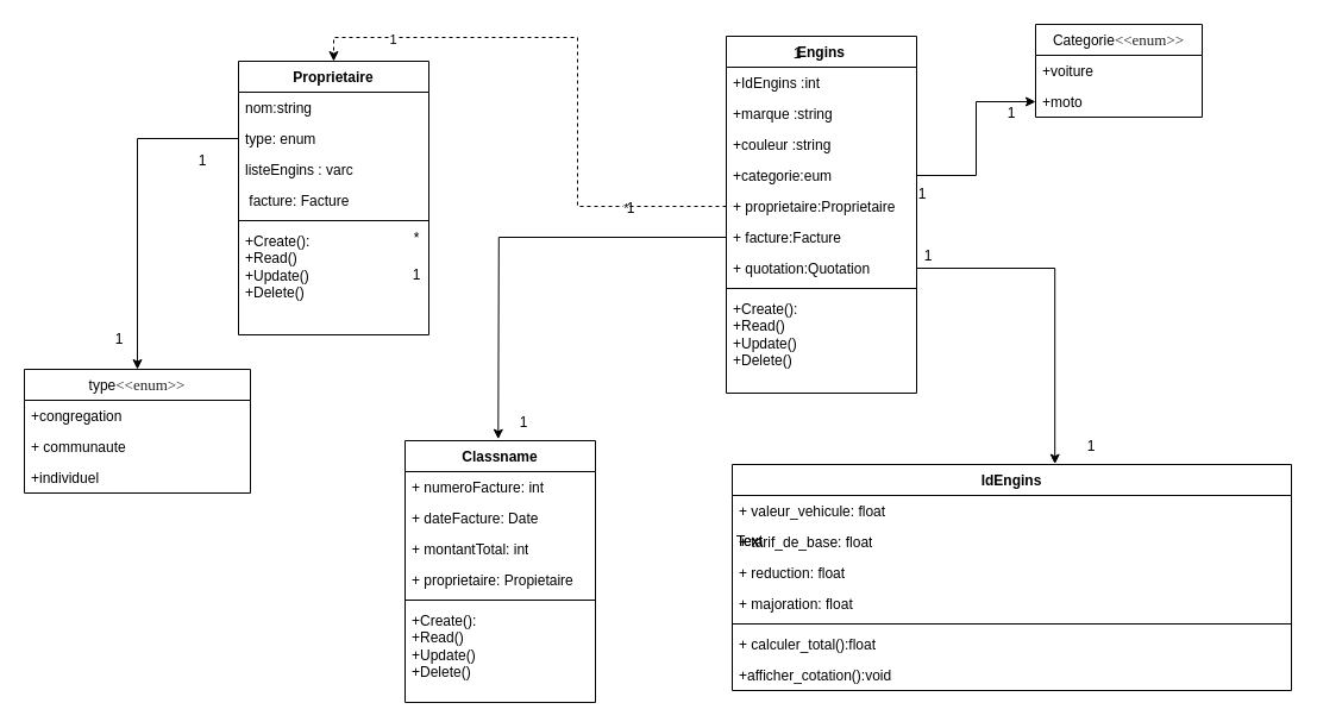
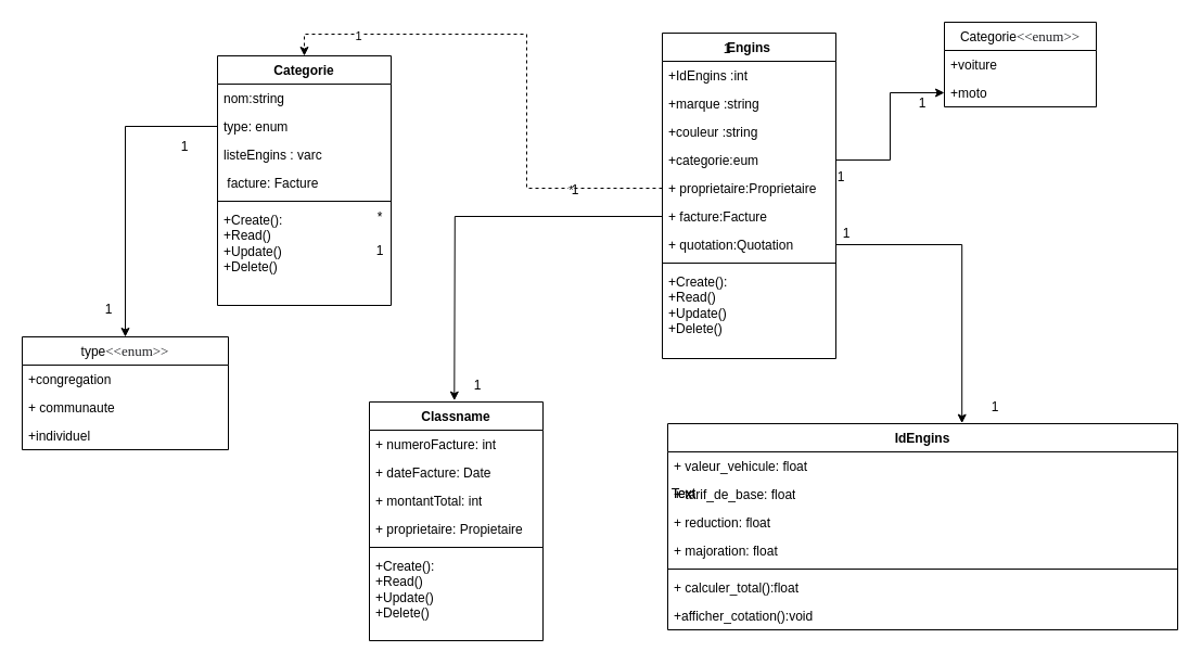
  <mxCell id="0" />
  <mxCell id="1" parent="0" />
  <mxCell id="2" value="Engins" style="swimlane;fontStyle=1;align=center;verticalAlign=top;childLayout=stackLayout;horizontal=1;startSize=26;horizontalStack=0;resizeParent=1;resizeParentMax=0;resizeLast=0;collapsible=1;marginBottom=0;whiteSpace=wrap;html=1;" parent="1" vertex="1"><mxGeometry x="610" y="30" width="160" height="300" as="geometry" /></mxCell>
  <mxCell id="3" value="+IdEngins&amp;nbsp;:int" style="text;strokeColor=none;fillColor=none;align=left;verticalAlign=top;spacingLeft=4;spacingRight=4;overflow=hidden;rotatable=0;points=[[0,0.5],[1,0.5]];portConstraint=eastwest;whiteSpace=wrap;html=1;" parent="2" vertex="1"><mxGeometry y="26" width="160" height="26" as="geometry" /></mxCell>
  <mxCell id="4" value="+marque :string" style="text;strokeColor=none;fillColor=none;align=left;verticalAlign=top;spacingLeft=4;spacingRight=4;overflow=hidden;rotatable=0;points=[[0,0.5],[1,0.5]];portConstraint=eastwest;whiteSpace=wrap;html=1;" parent="2" vertex="1"><mxGeometry y="52" width="160" height="26" as="geometry" /></mxCell>
  <mxCell id="5" value="+couleur :string" style="text;strokeColor=none;fillColor=none;align=left;verticalAlign=top;spacingLeft=4;spacingRight=4;overflow=hidden;rotatable=0;points=[[0,0.5],[1,0.5]];portConstraint=eastwest;whiteSpace=wrap;html=1;" parent="2" vertex="1"><mxGeometry y="78" width="160" height="26" as="geometry" /></mxCell>
  <mxCell id="6" value="+categorie:eum" style="text;strokeColor=none;fillColor=none;align=left;verticalAlign=top;spacingLeft=4;spacingRight=4;overflow=hidden;rotatable=0;points=[[0,0.5],[1,0.5]];portConstraint=eastwest;whiteSpace=wrap;html=1;" parent="2" vertex="1"><mxGeometry y="104" width="160" height="26" as="geometry" /></mxCell>
  <mxCell id="7" value="+ proprietaire:Proprietaire" style="text;strokeColor=none;fillColor=none;align=left;verticalAlign=top;spacingLeft=4;spacingRight=4;overflow=hidden;rotatable=0;points=[[0,0.5],[1,0.5]];portConstraint=eastwest;whiteSpace=wrap;html=1;" parent="2" vertex="1"><mxGeometry y="130" width="160" height="26" as="geometry" /></mxCell>
  <mxCell id="8" value="+ facture:Facture" style="text;strokeColor=none;fillColor=none;align=left;verticalAlign=top;spacingLeft=4;spacingRight=4;overflow=hidden;rotatable=0;points=[[0,0.5],[1,0.5]];portConstraint=eastwest;whiteSpace=wrap;html=1;" parent="2" vertex="1"><mxGeometry y="156" width="160" height="26" as="geometry" /></mxCell>
  <mxCell id="9" value="+ quotation:Quotation" style="text;strokeColor=none;fillColor=none;align=left;verticalAlign=top;spacingLeft=4;spacingRight=4;overflow=hidden;rotatable=0;points=[[0,0.5],[1,0.5]];portConstraint=eastwest;whiteSpace=wrap;html=1;" parent="2" vertex="1"><mxGeometry y="182" width="160" height="26" as="geometry" /></mxCell>
  <mxCell id="10" value="" style="line;strokeWidth=1;fillColor=none;align=left;verticalAlign=middle;spacingTop=-1;spacingLeft=3;spacingRight=3;rotatable=0;labelPosition=right;points=[];portConstraint=eastwest;strokeColor=inherit;" parent="2" vertex="1"><mxGeometry y="208" width="160" height="8" as="geometry" /></mxCell>
  <mxCell id="11" value="+Create():&lt;div&gt;+Read()&lt;/div&gt;&lt;div&gt;+Update()&lt;/div&gt;&lt;div&gt;+Delete()&lt;/div&gt;" style="text;strokeColor=none;fillColor=none;align=left;verticalAlign=top;spacingLeft=4;spacingRight=4;overflow=hidden;rotatable=0;points=[[0,0.5],[1,0.5]];portConstraint=eastwest;whiteSpace=wrap;html=1;" parent="2" vertex="1"><mxGeometry y="216" width="160" height="84" as="geometry" /></mxCell>
  <mxCell id="12" value="Categorie&lt;span style=&quot;color: rgb(32, 33, 36); font-family: &amp;quot;Google Sans&amp;quot;; font-size: 13px; text-align: left; white-space-collapse: preserve; background-color: rgb(255, 255, 255);&quot;&gt;&amp;lt;&amp;lt;enum&amp;gt;&amp;gt;&lt;/span&gt;" style="swimlane;fontStyle=0;childLayout=stackLayout;horizontal=1;startSize=26;fillColor=none;horizontalStack=0;resizeParent=1;resizeParentMax=0;resizeLast=0;collapsible=1;marginBottom=0;whiteSpace=wrap;html=1;" parent="1" vertex="1"><mxGeometry x="870" y="20" width="140" height="78" as="geometry" /></mxCell>
  <mxCell id="13" value="+voiture" style="text;strokeColor=none;fillColor=none;align=left;verticalAlign=top;spacingLeft=4;spacingRight=4;overflow=hidden;rotatable=0;points=[[0,0.5],[1,0.5]];portConstraint=eastwest;whiteSpace=wrap;html=1;" parent="12" vertex="1"><mxGeometry y="26" width="140" height="26" as="geometry" /></mxCell>
  <mxCell id="14" value="+moto&amp;nbsp;" style="text;strokeColor=none;fillColor=none;align=left;verticalAlign=top;spacingLeft=4;spacingRight=4;overflow=hidden;rotatable=0;points=[[0,0.5],[1,0.5]];portConstraint=eastwest;whiteSpace=wrap;html=1;" parent="12" vertex="1"><mxGeometry y="52" width="140" height="26" as="geometry" /></mxCell>
- <mxCell id="15" value="Proprietaire" style="swimlane;fontStyle=1;align=center;verticalAlign=top;childLayout=stackLayout;horizontal=1;startSize=26;horizontalStack=0;resizeParent=1;resizeParentMax=0;resizeLast=0;collapsible=1;marginBottom=0;whiteSpace=wrap;html=1;" parent="1" vertex="1"><mxGeometry x="200" y="51" width="160" height="230" as="geometry" /></mxCell>
+ <mxCell id="15" value="Categorie" style="swimlane;fontStyle=1;align=center;verticalAlign=top;childLayout=stackLayout;horizontal=1;startSize=26;horizontalStack=0;resizeParent=1;resizeParentMax=0;resizeLast=0;collapsible=1;marginBottom=0;whiteSpace=wrap;html=1;" parent="1" vertex="1"><mxGeometry x="200" y="51" width="160" height="230" as="geometry" /></mxCell>
  <mxCell id="16" value="nom:string" style="text;strokeColor=none;fillColor=none;align=left;verticalAlign=top;spacingLeft=4;spacingRight=4;overflow=hidden;rotatable=0;points=[[0,0.5],[1,0.5]];portConstraint=eastwest;whiteSpace=wrap;html=1;" parent="15" vertex="1"><mxGeometry y="26" width="160" height="26" as="geometry" /></mxCell>
  <mxCell id="17" value="type: enum" style="text;strokeColor=none;fillColor=none;align=left;verticalAlign=top;spacingLeft=4;spacingRight=4;overflow=hidden;rotatable=0;points=[[0,0.5],[1,0.5]];portConstraint=eastwest;whiteSpace=wrap;html=1;" parent="15" vertex="1"><mxGeometry y="52" width="160" height="26" as="geometry" /></mxCell>
  <mxCell id="18" value="listeEngins : varc" style="text;strokeColor=none;fillColor=none;align=left;verticalAlign=top;spacingLeft=4;spacingRight=4;overflow=hidden;rotatable=0;points=[[0,0.5],[1,0.5]];portConstraint=eastwest;whiteSpace=wrap;html=1;" parent="15" vertex="1"><mxGeometry y="78" width="160" height="26" as="geometry" /></mxCell>
  <mxCell id="19" value="&amp;nbsp;facture: Facture" style="text;strokeColor=none;fillColor=none;align=left;verticalAlign=top;spacingLeft=4;spacingRight=4;overflow=hidden;rotatable=0;points=[[0,0.5],[1,0.5]];portConstraint=eastwest;whiteSpace=wrap;html=1;" parent="15" vertex="1"><mxGeometry y="104" width="160" height="26" as="geometry" /></mxCell>
  <mxCell id="20" value="" style="line;strokeWidth=1;fillColor=none;align=left;verticalAlign=middle;spacingTop=-1;spacingLeft=3;spacingRight=3;rotatable=0;labelPosition=right;points=[];portConstraint=eastwest;strokeColor=inherit;" parent="15" vertex="1"><mxGeometry y="130" width="160" height="8" as="geometry" /></mxCell>
  <mxCell id="21" value="+Create():&lt;div&gt;+Read()&lt;/div&gt;&lt;div&gt;+Update()&lt;/div&gt;&lt;div&gt;+Delete()&lt;/div&gt;" style="text;strokeColor=none;fillColor=none;align=left;verticalAlign=top;spacingLeft=4;spacingRight=4;overflow=hidden;rotatable=0;points=[[0,0.5],[1,0.5]];portConstraint=eastwest;whiteSpace=wrap;html=1;" parent="15" vertex="1"><mxGeometry y="138" width="160" height="92" as="geometry" /></mxCell>
  <mxCell id="22" value="type&lt;span style=&quot;color: rgb(32, 33, 36); font-family: &amp;quot;Google Sans&amp;quot;; font-size: 13px; text-align: left; white-space-collapse: preserve; background-color: rgb(255, 255, 255);&quot;&gt;&amp;lt;&amp;lt;enum&amp;gt;&amp;gt;&lt;/span&gt;" style="swimlane;fontStyle=0;childLayout=stackLayout;horizontal=1;startSize=26;fillColor=none;horizontalStack=0;resizeParent=1;resizeParentMax=0;resizeLast=0;collapsible=1;marginBottom=0;whiteSpace=wrap;html=1;" parent="1" vertex="1"><mxGeometry x="20" y="310" width="190" height="104" as="geometry" /></mxCell>
  <mxCell id="23" value="+congregation" style="text;strokeColor=none;fillColor=none;align=left;verticalAlign=top;spacingLeft=4;spacingRight=4;overflow=hidden;rotatable=0;points=[[0,0.5],[1,0.5]];portConstraint=eastwest;whiteSpace=wrap;html=1;" parent="22" vertex="1"><mxGeometry y="26" width="190" height="26" as="geometry" /></mxCell>
  <mxCell id="24" value="+ communaute" style="text;strokeColor=none;fillColor=none;align=left;verticalAlign=top;spacingLeft=4;spacingRight=4;overflow=hidden;rotatable=0;points=[[0,0.5],[1,0.5]];portConstraint=eastwest;whiteSpace=wrap;html=1;" parent="22" vertex="1"><mxGeometry y="52" width="190" height="26" as="geometry" /></mxCell>
  <mxCell id="25" value="+individuel" style="text;strokeColor=none;fillColor=none;align=left;verticalAlign=top;spacingLeft=4;spacingRight=4;overflow=hidden;rotatable=0;points=[[0,0.5],[1,0.5]];portConstraint=eastwest;whiteSpace=wrap;html=1;" parent="22" vertex="1"><mxGeometry y="78" width="190" height="26" as="geometry" /></mxCell>
  <mxCell id="26" value="IdEngins" style="swimlane;fontStyle=1;align=center;verticalAlign=top;childLayout=stackLayout;horizontal=1;startSize=26;horizontalStack=0;resizeParent=1;resizeParentMax=0;resizeLast=0;collapsible=1;marginBottom=0;whiteSpace=wrap;html=1;" parent="1" vertex="1"><mxGeometry x="615" y="390" width="470" height="190" as="geometry" /></mxCell>
  <mxCell id="27" value="+ valeur_vehicule: float" style="text;strokeColor=none;fillColor=none;align=left;verticalAlign=top;spacingLeft=4;spacingRight=4;overflow=hidden;rotatable=0;points=[[0,0.5],[1,0.5]];portConstraint=eastwest;whiteSpace=wrap;html=1;" parent="26" vertex="1"><mxGeometry y="26" width="470" height="26" as="geometry" /></mxCell>
  <mxCell id="28" value="+ tarif_de_base: float" style="text;strokeColor=none;fillColor=none;align=left;verticalAlign=top;spacingLeft=4;spacingRight=4;overflow=hidden;rotatable=0;points=[[0,0.5],[1,0.5]];portConstraint=eastwest;whiteSpace=wrap;html=1;" parent="26" vertex="1"><mxGeometry y="52" width="470" height="26" as="geometry" /></mxCell>
  <mxCell id="29" value="+ reduction: float" style="text;strokeColor=none;fillColor=none;align=left;verticalAlign=top;spacingLeft=4;spacingRight=4;overflow=hidden;rotatable=0;points=[[0,0.5],[1,0.5]];portConstraint=eastwest;whiteSpace=wrap;html=1;" parent="26" vertex="1"><mxGeometry y="78" width="470" height="26" as="geometry" /></mxCell>
  <mxCell id="30" value="+ majoration: float" style="text;strokeColor=none;fillColor=none;align=left;verticalAlign=top;spacingLeft=4;spacingRight=4;overflow=hidden;rotatable=0;points=[[0,0.5],[1,0.5]];portConstraint=eastwest;whiteSpace=wrap;html=1;" parent="26" vertex="1"><mxGeometry y="104" width="470" height="26" as="geometry" /></mxCell>
  <mxCell id="31" value="" style="line;strokeWidth=1;fillColor=none;align=left;verticalAlign=middle;spacingTop=-1;spacingLeft=3;spacingRight=3;rotatable=0;labelPosition=right;points=[];portConstraint=eastwest;strokeColor=inherit;" parent="26" vertex="1"><mxGeometry y="130" width="470" height="8" as="geometry" /></mxCell>
  <mxCell id="32" value="+ calculer_total():float" style="text;strokeColor=none;fillColor=none;align=left;verticalAlign=top;spacingLeft=4;spacingRight=4;overflow=hidden;rotatable=0;points=[[0,0.5],[1,0.5]];portConstraint=eastwest;whiteSpace=wrap;html=1;" parent="26" vertex="1"><mxGeometry y="138" width="470" height="26" as="geometry" /></mxCell>
  <mxCell id="33" value="+afficher_cotation():void" style="text;strokeColor=none;fillColor=none;align=left;verticalAlign=top;spacingLeft=4;spacingRight=4;overflow=hidden;rotatable=0;points=[[0,0.5],[1,0.5]];portConstraint=eastwest;whiteSpace=wrap;html=1;" parent="26" vertex="1"><mxGeometry y="164" width="470" height="26" as="geometry" /></mxCell>
  <mxCell id="34" style="edgeStyle=orthogonalEdgeStyle;rounded=0;orthogonalLoop=1;jettySize=auto;html=1;exitX=0;exitY=0.5;exitDx=0;exitDy=0;entryX=0.5;entryY=0;entryDx=0;entryDy=0;dashed=1;" parent="1" source="7" target="15" edge="1"><mxGeometry relative="1" as="geometry" /></mxCell>
  <mxCell id="35" value="*" style="edgeLabel;html=1;align=center;verticalAlign=middle;resizable=0;points=[];" parent="34" vertex="1" connectable="0"><mxGeometry x="-0.655" y="1" relative="1" as="geometry"><mxPoint as="offset" /></mxGeometry></mxCell>
  <mxCell id="36" value="1" style="edgeLabel;html=1;align=center;verticalAlign=middle;resizable=0;points=[];" parent="34" vertex="1" connectable="0"><mxGeometry x="0.718" y="1" relative="1" as="geometry"><mxPoint as="offset" /></mxGeometry></mxCell>
  <mxCell id="37" value="*&lt;div&gt;&lt;br&gt;&lt;/div&gt;" style="text;html=1;align=center;verticalAlign=middle;whiteSpace=wrap;rounded=0;" parent="1" vertex="1"><mxGeometry x="320" y="192" width="60" height="30" as="geometry" /></mxCell>
  <mxCell id="38" value="1" style="text;html=1;align=center;verticalAlign=middle;whiteSpace=wrap;rounded=0;" parent="1" vertex="1"><mxGeometry x="720" y="135" width="110" height="55" as="geometry" /></mxCell>
  <mxCell id="39" style="edgeStyle=orthogonalEdgeStyle;rounded=0;orthogonalLoop=1;jettySize=auto;html=1;exitX=1;exitY=0.5;exitDx=0;exitDy=0;entryX=0;entryY=0.5;entryDx=0;entryDy=0;" parent="1" source="6" target="14" edge="1"><mxGeometry relative="1" as="geometry" /></mxCell>
  <mxCell id="40" value="1" style="text;html=1;align=center;verticalAlign=middle;whiteSpace=wrap;rounded=0;" parent="1" vertex="1"><mxGeometry x="500" y="160" width="60" height="30" as="geometry" /></mxCell>
  <mxCell id="41" value="1" style="text;html=1;align=center;verticalAlign=middle;whiteSpace=wrap;rounded=0;" parent="1" vertex="1"><mxGeometry x="640" y="30" width="60" height="30" as="geometry" /></mxCell>
  <mxCell id="42" style="edgeStyle=orthogonalEdgeStyle;rounded=0;orthogonalLoop=1;jettySize=auto;html=1;exitX=0;exitY=0.5;exitDx=0;exitDy=0;entryX=0.435;entryY=-0.01;entryDx=0;entryDy=0;entryPerimeter=0;" parent="1" source="8" edge="1"><mxGeometry relative="1" as="geometry"><mxPoint x="418.3" y="368.7" as="targetPoint" /></mxGeometry></mxCell>
  <mxCell id="43" value="1" style="text;html=1;align=center;verticalAlign=middle;whiteSpace=wrap;rounded=0;" parent="1" vertex="1"><mxGeometry x="320" y="216" width="60" height="30" as="geometry" /></mxCell>
  <mxCell id="44" style="edgeStyle=orthogonalEdgeStyle;rounded=0;orthogonalLoop=1;jettySize=auto;html=1;exitX=1;exitY=0.5;exitDx=0;exitDy=0;entryX=0.577;entryY=-0.002;entryDx=0;entryDy=0;entryPerimeter=0;" parent="1" source="9" target="26" edge="1"><mxGeometry relative="1" as="geometry" /></mxCell>
  <mxCell id="45" value="1" style="text;html=1;align=center;verticalAlign=middle;whiteSpace=wrap;rounded=0;" parent="1" vertex="1"><mxGeometry x="410" y="340" width="60" height="30" as="geometry" /></mxCell>
  <mxCell id="46" value="1" style="text;html=1;align=center;verticalAlign=middle;whiteSpace=wrap;rounded=0;" parent="1" vertex="1"><mxGeometry x="887" y="360" width="60" height="30" as="geometry" /></mxCell>
  <mxCell id="47" style="edgeStyle=orthogonalEdgeStyle;rounded=0;orthogonalLoop=1;jettySize=auto;html=1;exitX=0;exitY=0.5;exitDx=0;exitDy=0;entryX=0.5;entryY=0;entryDx=0;entryDy=0;" parent="1" source="17" target="22" edge="1"><mxGeometry relative="1" as="geometry" /></mxCell>
  <mxCell id="48" value="1" style="text;html=1;align=center;verticalAlign=middle;whiteSpace=wrap;rounded=0;" parent="1" vertex="1"><mxGeometry x="140" y="120" width="60" height="30" as="geometry" /></mxCell>
  <mxCell id="49" value="1" style="text;html=1;align=center;verticalAlign=middle;whiteSpace=wrap;rounded=0;" parent="1" vertex="1"><mxGeometry x="70" y="270" width="60" height="30" as="geometry" /></mxCell>
  <mxCell id="50" value="1" style="text;html=1;align=center;verticalAlign=middle;whiteSpace=wrap;rounded=0;" parent="1" vertex="1"><mxGeometry x="780" y="80" width="140" height="30" as="geometry" /></mxCell>
  <mxCell id="51" value="1" style="text;html=1;align=center;verticalAlign=middle;whiteSpace=wrap;rounded=0;" parent="1" vertex="1"><mxGeometry x="750" y="200" width="60" height="30" as="geometry" /></mxCell>
  <mxCell id="52" value="Text" style="text;html=1;align=center;verticalAlign=middle;whiteSpace=wrap;rounded=0;" vertex="1" parent="1"><mxGeometry x="600" y="440" width="60" height="30" as="geometry" /></mxCell>
  <mxCell id="53" value="Text" style="text;html=1;align=center;verticalAlign=middle;whiteSpace=wrap;rounded=0;" vertex="1" parent="1"><mxGeometry x="600" y="440" width="60" height="30" as="geometry" /></mxCell>
  <mxCell id="54" value="Classname" style="swimlane;fontStyle=1;align=center;verticalAlign=top;childLayout=stackLayout;horizontal=1;startSize=26;horizontalStack=0;resizeParent=1;resizeParentMax=0;resizeLast=0;collapsible=1;marginBottom=0;whiteSpace=wrap;html=1;" vertex="1" parent="1"><mxGeometry x="340" y="370" width="160" height="220" as="geometry" /></mxCell>
  <mxCell id="55" value="+ numeroFacture: int" style="text;strokeColor=none;fillColor=none;align=left;verticalAlign=top;spacingLeft=4;spacingRight=4;overflow=hidden;rotatable=0;points=[[0,0.5],[1,0.5]];portConstraint=eastwest;whiteSpace=wrap;html=1;" vertex="1" parent="54"><mxGeometry y="26" width="160" height="26" as="geometry" /></mxCell>
  <mxCell id="56" value="+ dateFacture: Date" style="text;strokeColor=none;fillColor=none;align=left;verticalAlign=top;spacingLeft=4;spacingRight=4;overflow=hidden;rotatable=0;points=[[0,0.5],[1,0.5]];portConstraint=eastwest;whiteSpace=wrap;html=1;" vertex="1" parent="54"><mxGeometry y="52" width="160" height="26" as="geometry" /></mxCell>
  <mxCell id="57" value="+ montantTotal: int" style="text;strokeColor=none;fillColor=none;align=left;verticalAlign=top;spacingLeft=4;spacingRight=4;overflow=hidden;rotatable=0;points=[[0,0.5],[1,0.5]];portConstraint=eastwest;whiteSpace=wrap;html=1;" vertex="1" parent="54"><mxGeometry y="78" width="160" height="26" as="geometry" /></mxCell>
  <mxCell id="58" value="+ proprietaire: Propietaire" style="text;strokeColor=none;fillColor=none;align=left;verticalAlign=top;spacingLeft=4;spacingRight=4;overflow=hidden;rotatable=0;points=[[0,0.5],[1,0.5]];portConstraint=eastwest;whiteSpace=wrap;html=1;" vertex="1" parent="54"><mxGeometry y="104" width="160" height="26" as="geometry" /></mxCell>
  <mxCell id="59" value="" style="line;strokeWidth=1;fillColor=none;align=left;verticalAlign=middle;spacingTop=-1;spacingLeft=3;spacingRight=3;rotatable=0;labelPosition=right;points=[];portConstraint=eastwest;strokeColor=inherit;" vertex="1" parent="54"><mxGeometry y="130" width="160" height="8" as="geometry" /></mxCell>
  <mxCell id="60" value="+Create():&lt;div&gt;+Read()&lt;/div&gt;&lt;div&gt;+Update()&lt;/div&gt;&lt;div&gt;+Delete()&lt;/div&gt;" style="text;strokeColor=none;fillColor=none;align=left;verticalAlign=top;spacingLeft=4;spacingRight=4;overflow=hidden;rotatable=0;points=[[0,0.5],[1,0.5]];portConstraint=eastwest;whiteSpace=wrap;html=1;" vertex="1" parent="54"><mxGeometry y="138" width="160" height="82" as="geometry" /></mxCell>
